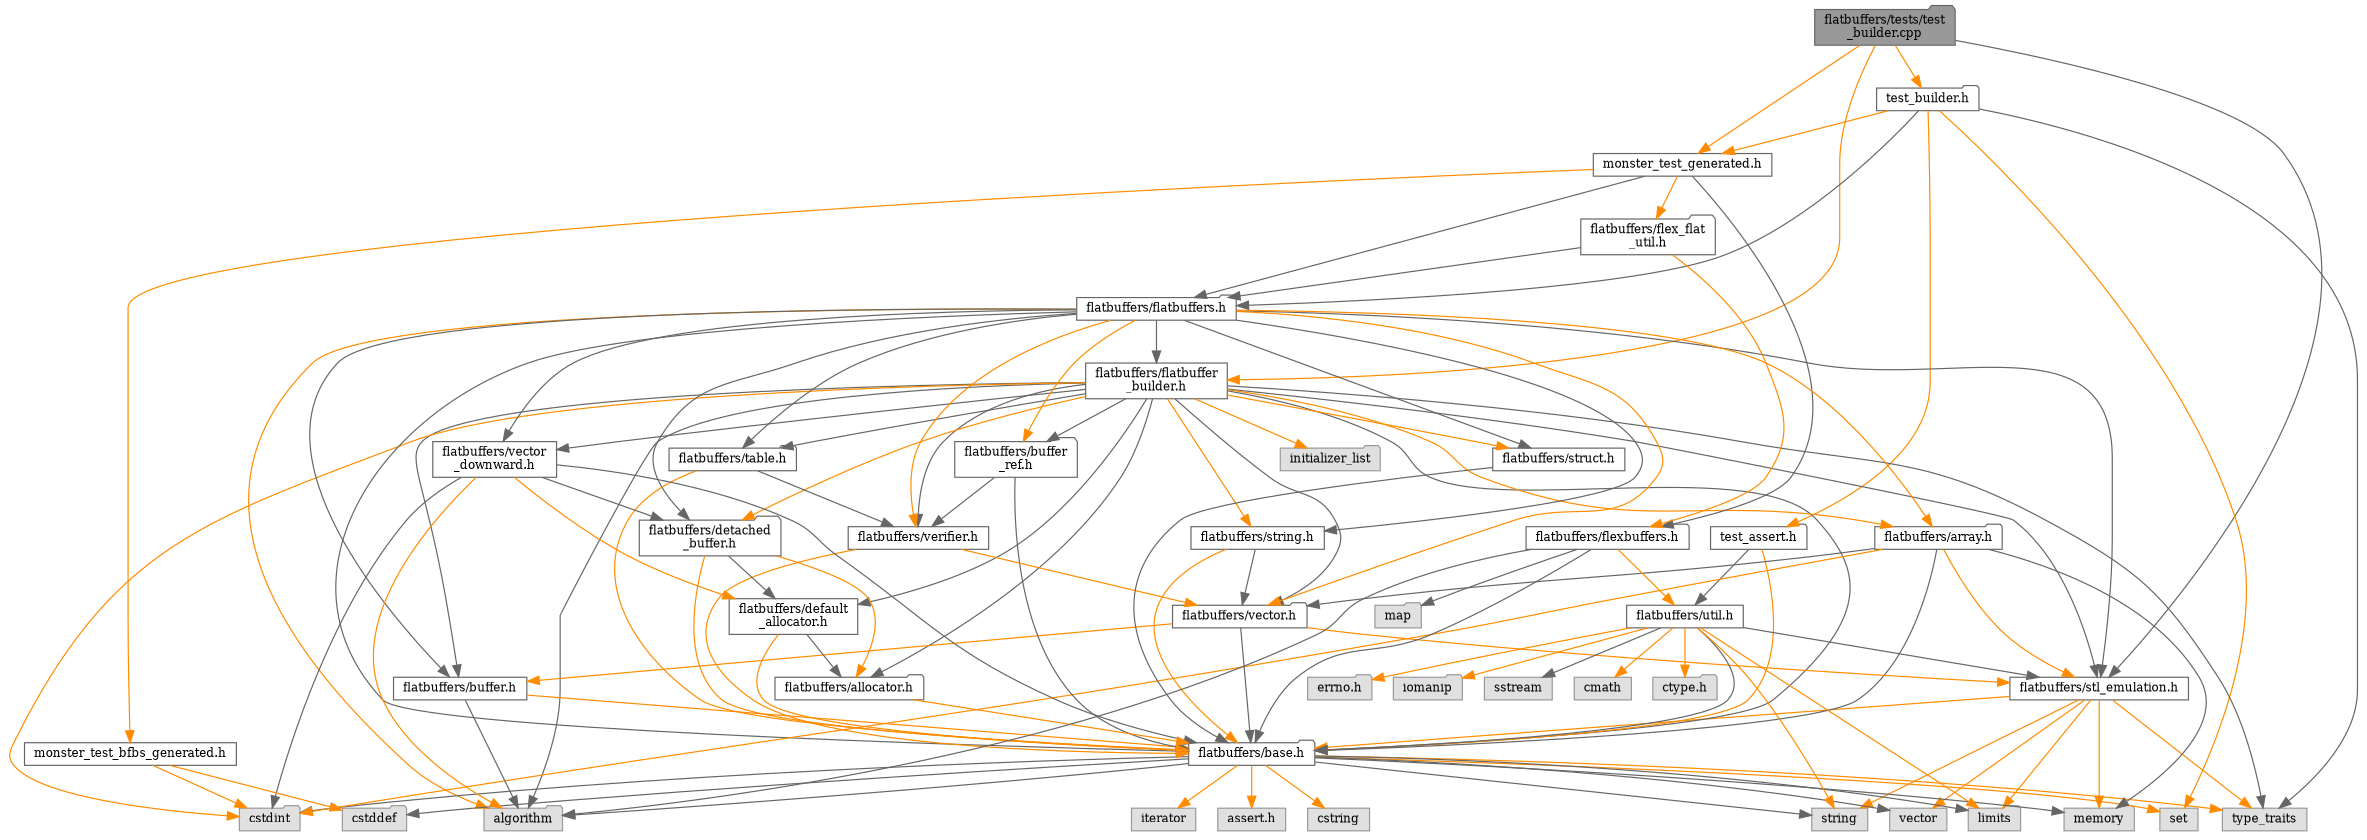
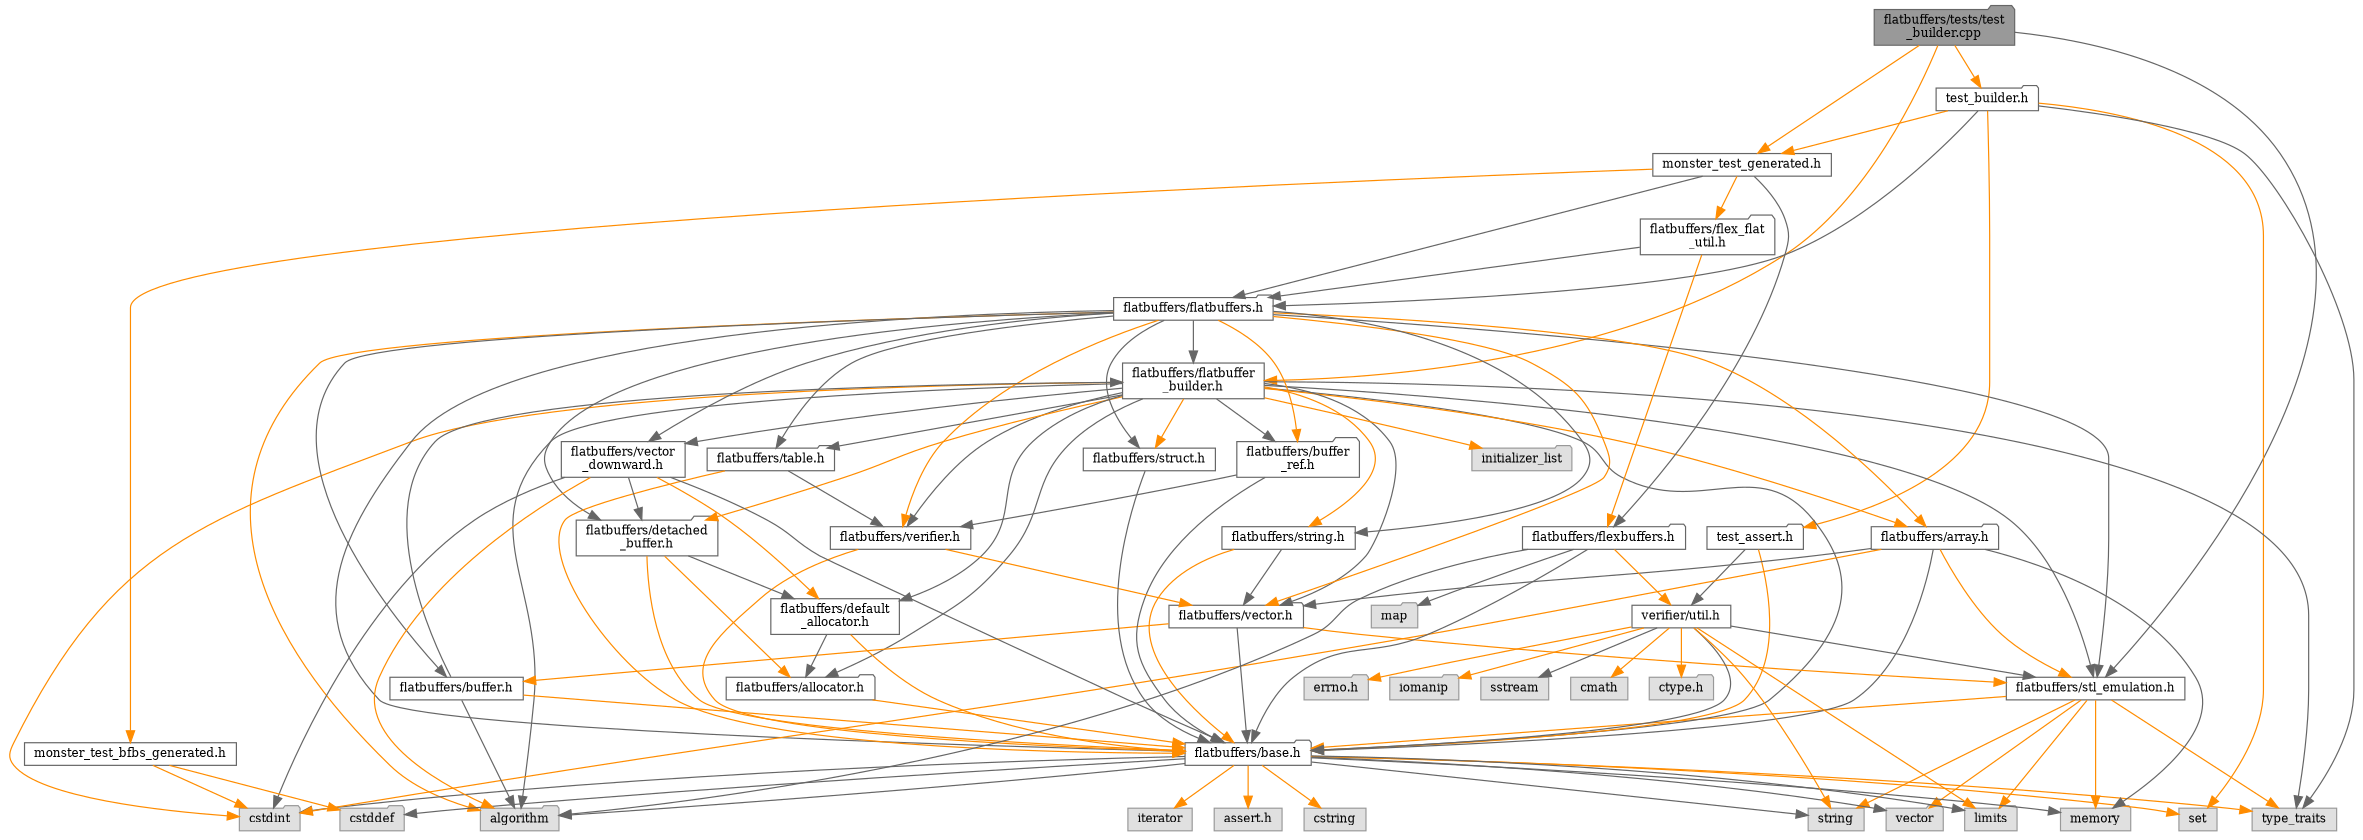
  digraph {
    fontname="DejaVu Serif"
    node [color=grey40 fillcolor=white fontname="DejaVu Serif" fontsize=10 shape=folder style=filled]
    edge [color=darkorange fontname="DejaVu Serif" fontsize=10 labelfontname=Helvetica labelfontsize=10 style=solid]
    n1 [color=gray40 fillcolor=grey60 fontcolor=black height=0.2 label="flatbuffers/tests/test\l_builder.cpp" width=0.4]
    n2 [height=0.2 label="test_builder.h" width=0.4]
    n3 [height=0.2 label="flatbuffers/stl_emulation.h" shape=box width=0.4]
    n4 [height=0.2 label="flatbuffers/flatbuffer\l_builder.h" shape=box width=0.4]
    n5 [height=0.2 label="monster_test_generated.h" shape=box width=0.4]
    n6 [color=grey60 fillcolor="#E0E0E0" height=0.2 label=set shape=box width=0.4]
    n7 [color=grey60 fillcolor="#E0E0E0" height=0.2 label=type_traits shape=box width=0.4]
    n8 [height=0.2 label="flatbuffers/flatbuffers.h" width=0.4]
    n9 [height=0.2 label="test_assert.h" width=0.4]
    n10 [height=0.2 label="flatbuffers/base.h" width=0.4]
    n11 [color=grey60 fillcolor="#E0E0E0" height=0.2 label=memory width=0.4]
    n12 [color=grey60 fillcolor="#E0E0E0" height=0.2 label=string shape=box width=0.4]
-   n13 [color=grey60 fillcolor="#E0E0E0" height=0.2 label=vector shape=box width=0.4]
+   n13 [color=grey60 fillcolor="#E0E0E0" height=0.2 label=vector width=0.4]
    n14 [color=grey60 fillcolor="#E0E0E0" height=0.2 label=limits width=0.4]
    n15 [color=grey60 fillcolor="#E0E0E0" height=0.2 label=algorithm width=0.4]
    n16 [height=0.2 label="flatbuffers/array.h" width=0.4]
    n17 [height=0.2 label="flatbuffers/vector.h" width=0.4]
    n18 [height=0.2 label="flatbuffers/buffer.h" shape=box width=0.4]
    n19 [height=0.2 label="flatbuffers/buffer\l_ref.h" width=0.4]
    n20 [height=0.2 label="flatbuffers/verifier.h" shape=box width=0.4]
    n21 [height=0.2 label="flatbuffers/detached\l_buffer.h" width=0.4]
    n22 [height=0.2 label="flatbuffers/string.h" shape=box width=0.4]
    n23 [height=0.2 label="flatbuffers/struct.h" shape=box width=0.4]
    n24 [height=0.2 label="flatbuffers/table.h" width=0.4]
    n25 [height=0.2 label="flatbuffers/vector\l_downward.h" shape=box width=0.4]
    n26 [color=grey60 fillcolor="#E0E0E0" height=0.2 label=cstdint width=0.4]
    n27 [height=0.2 label="flatbuffers/allocator.h" width=0.4]
    n28 [height=0.2 label="flatbuffers/default\l_allocator.h" shape=box width=0.4]
    n29 [color=grey60 fillcolor="#E0E0E0" height=0.2 label=initializer_list width=0.4]
    n30 [height=0.2 label="flatbuffers/flexbuffers.h" width=0.4]
    n31 [height=0.2 label="flatbuffers/flex_flat\l_util.h" width=0.4]
    n32 [height=0.2 label="monster_test_bfbs_generated.h" shape=box width=0.4]
-   n33 [height=0.2 label="flatbuffers/util.h" shape=box width=0.4]
+   n33 [height=0.2 label="verifier/util.h" shape=box width=0.4]
    n34 [color=grey60 fillcolor="#E0E0E0" height=0.2 label="assert.h" shape=box width=0.4]
    n35 [color=grey60 fillcolor="#E0E0E0" height=0.2 label=cstddef width=0.4]
    n36 [color=grey60 fillcolor="#E0E0E0" height=0.2 label=cstring shape=box width=0.4]
    n37 [color=grey60 fillcolor="#E0E0E0" height=0.2 label=iterator shape=box width=0.4]
    n38 [color=grey60 fillcolor="#E0E0E0" height=0.2 label=map width=0.4]
    n39 [color=grey60 fillcolor="#E0E0E0" height=0.2 label="ctype.h" width=0.4]
    n40 [color=grey60 fillcolor="#E0E0E0" height=0.2 label="errno.h" width=0.4]
    n41 [color=grey60 fillcolor="#E0E0E0" height=0.2 label=iomanip width=0.4]
    n42 [color=grey60 fillcolor="#E0E0E0" height=0.2 label=sstream shape=box width=0.4]
    n43 [color=grey60 fillcolor="#E0E0E0" height=0.2 label=cmath shape=box width=0.4]
    n1 -> n2
    n1 -> n3 [color=gray40]
    n1 -> n4
    n1 -> n5
    n2 -> n5
    n2 -> n6
    n2 -> n7 [color=gray40]
    n2 -> n8 [color=gray40]
    n2 -> n9
    n3 -> n7
    n3 -> n10
    n3 -> n11
    n3 -> n12
    n3 -> n13
    n3 -> n14
    n4 -> n3 [color=gray40]
    n4 -> n7 [color=gray40]
    n4 -> n10 [color=gray40]
    n4 -> n15 [color=gray40]
    n4 -> n16
    n4 -> n17 [color=gray40]
-   n4 -> n18 [color=gray40]
+   n18 -> n4 [color=gray40]
    n4 -> n19 [color=gray40]
    n4 -> n20 [color=gray40]
    n4 -> n21
    n4 -> n22
    n4 -> n23
    n4 -> n24 [color=gray40]
    n4 -> n25 [color=gray40]
    n4 -> n26
    n4 -> n27 [color=gray40]
    n4 -> n28 [color=gray40]
    n4 -> n29
    n5 -> n8 [color=gray40]
    n5 -> n30 [color=gray40]
    n5 -> n31
    n5 -> n32
    n8 -> n3 [color=gray40]
    n8 -> n4 [color=gray40]
    n8 -> n10 [color=gray40]
    n8 -> n15
    n8 -> n16
    n8 -> n17
    n8 -> n18 [color=gray40]
    n8 -> n19
    n8 -> n20
    n8 -> n21 [color=gray40]
    n8 -> n22 [color=gray40]
    n8 -> n23 [color=gray40]
    n8 -> n24 [color=gray40]
    n8 -> n25 [color=gray40]
    n9 -> n10
    n9 -> n33 [color=gray40]
    n10 -> n6
    n10 -> n7
    n10 -> n11 [color=gray40]
    n10 -> n12 [color=gray40]
    n10 -> n13 [color=gray40]
    n10 -> n14 [color=gray40]
    n10 -> n15 [color=gray40]
    n10 -> n26 [color=gray40]
    n10 -> n34
    n10 -> n35 [color=gray40]
    n10 -> n36
    n10 -> n37
    n16 -> n3
    n16 -> n10 [color=gray40]
    n16 -> n11 [color=gray40]
    n16 -> n17 [color=gray40]
    n16 -> n26
    n17 -> n3
    n17 -> n10 [color=gray40]
    n17 -> n18
    n18 -> n10
    n18 -> n15 [color=gray40]
    n19 -> n10 [color=gray40]
    n19 -> n20 [color=gray40]
    n20 -> n10
    n20 -> n17
    n21 -> n10
    n21 -> n27
    n21 -> n28 [color=gray40]
    n22 -> n10
    n22 -> n17 [color=gray40]
    n23 -> n10 [color=gray40]
    n24 -> n10
    n24 -> n20 [color=gray40]
    n25 -> n10 [color=gray40]
    n25 -> n15
    n25 -> n21 [color=gray40]
    n25 -> n26 [color=gray40]
    n25 -> n28
    n27 -> n10
    n28 -> n10
    n28 -> n27 [color=gray40]
    n30 -> n10 [color=gray40]
    n30 -> n15 [color=gray40]
    n30 -> n33
    n30 -> n38 [color=gray40]
    n31 -> n8 [color=gray40]
    n31 -> n30
    n32 -> n26
    n32 -> n35
    n33 -> n3 [color=gray40]
    n33 -> n10 [color=gray40]
    n33 -> n12
    n33 -> n14
    n33 -> n39
    n33 -> n40
    n33 -> n41
    n33 -> n42 [color=gray40]
    n33 -> n43
  }
